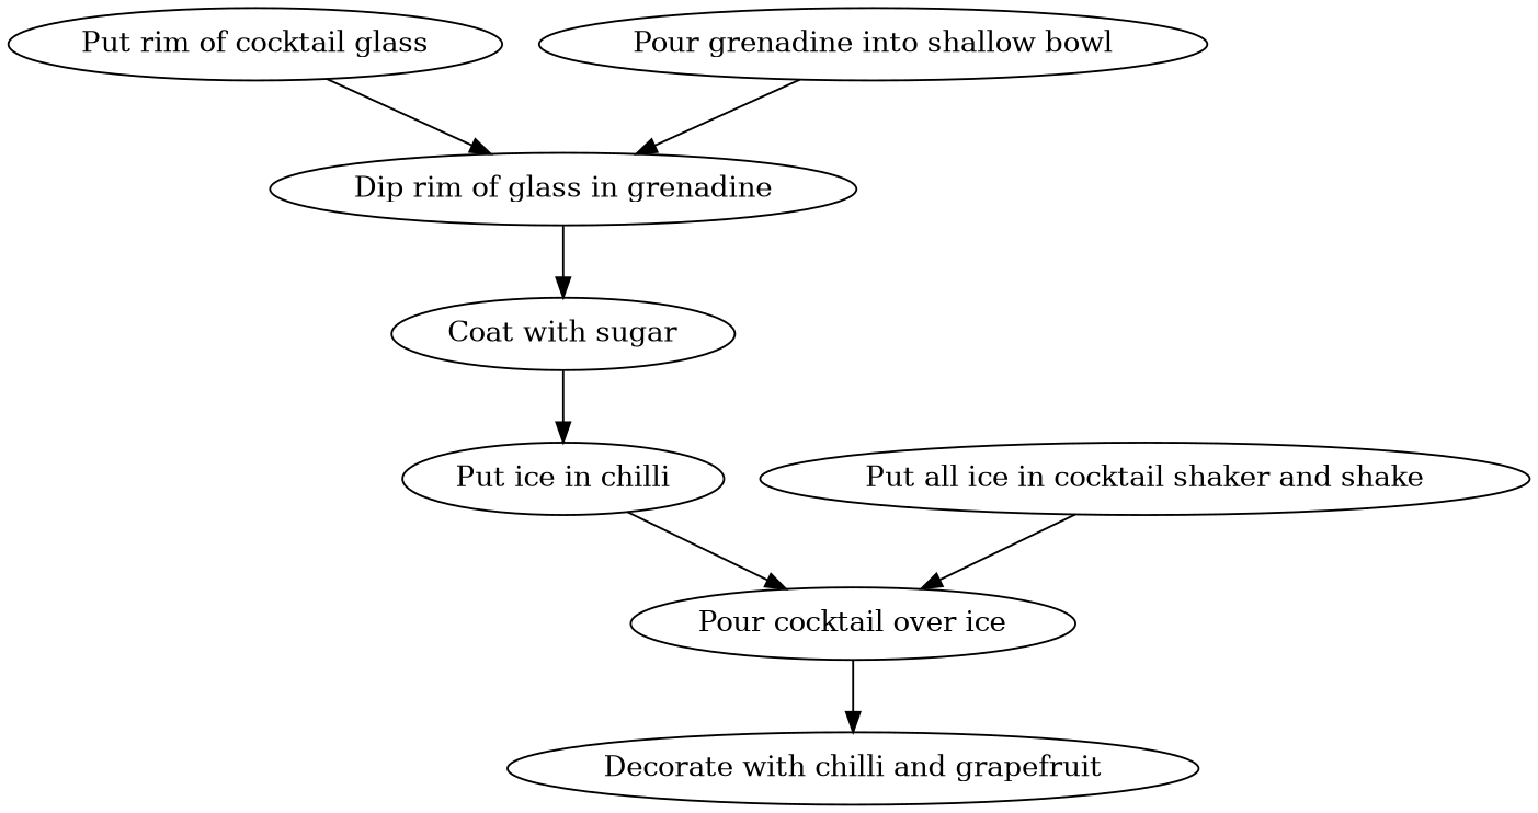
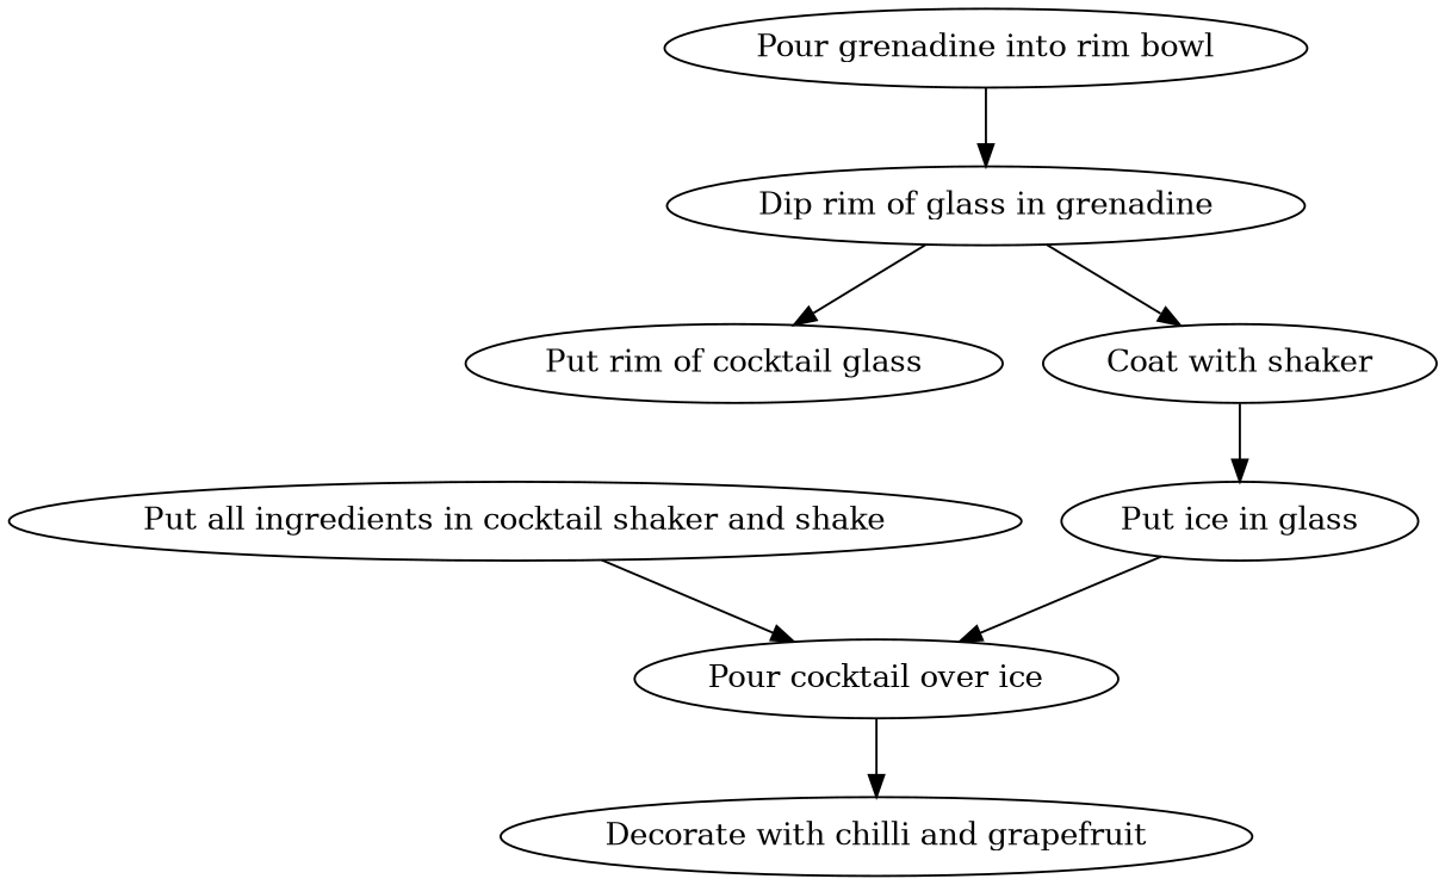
  digraph {
    n1 [label="Put rim of cocktail glass"]
    n2 [label="Dip rim of glass in grenadine"]
-   n3 [label="Coat with sugar"]
-   n4 [label="Pour grenadine into shallow bowl"]
-   n5 [label="Put ice in chilli"]
+   n3 [label="Coat with shaker"]
+   n4 [label="Pour grenadine into rim bowl"]
+   n5 [label="Put ice in glass"]
    n6 [label="Pour cocktail over ice"]
-   n7 [label="Put all ice in cocktail shaker and shake"]
+   n7 [label="Put all ingredients in cocktail shaker and shake"]
    n8 [label="Decorate with chilli and grapefruit"]
-   n1 -> n2
+   n2 -> n1
    n2 -> n3
    n3 -> n5
    n4 -> n2
    n5 -> n6
    n6 -> n8
    n7 -> n6
  }
